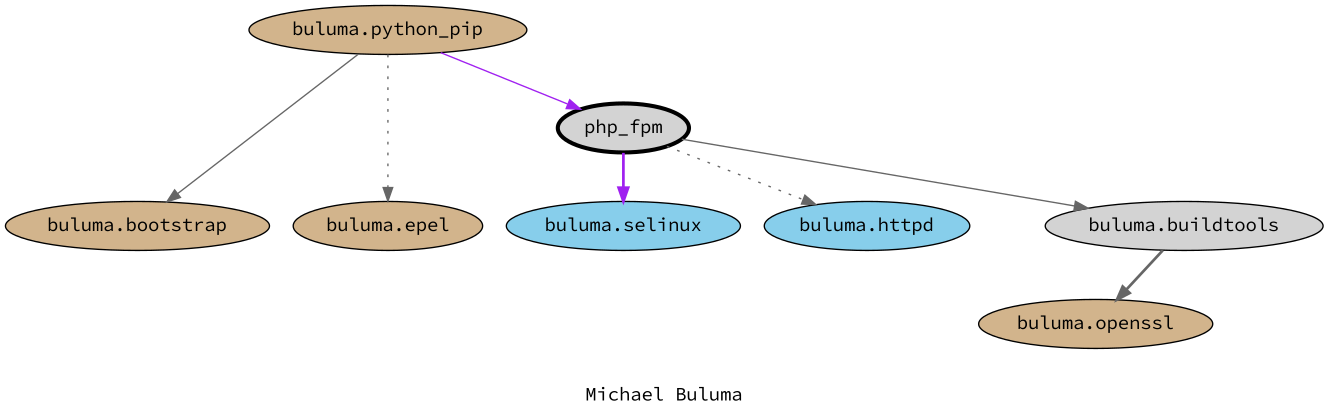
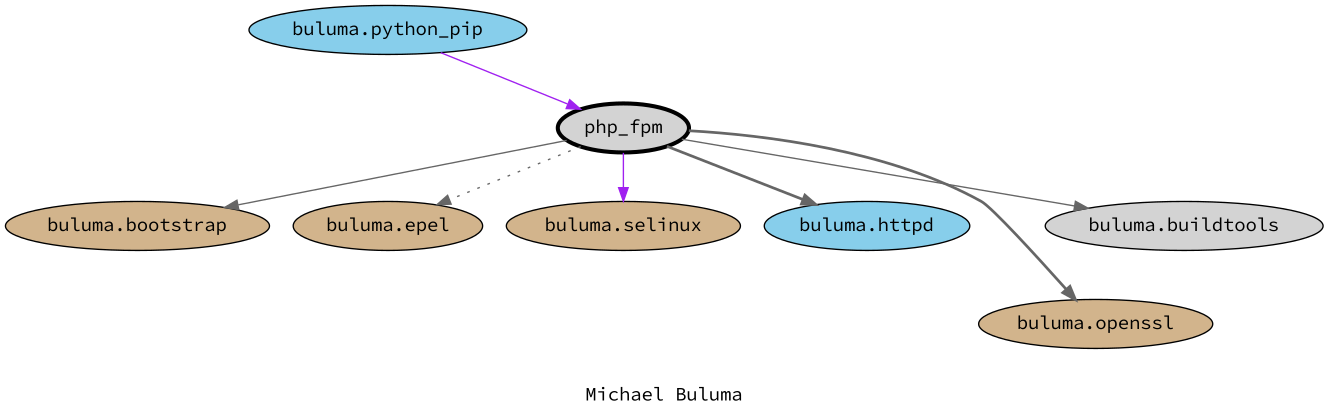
  digraph {
    fontname="Source Code Pro"
    label="Michael Buluma"
    node [fillcolor=tan fontname="Source Code Pro" style=filled]
    edge [color=gray40 fontname="Source Code Pro" style=solid]
    php_fpm [fillcolor=lightgrey penwidth=3]
    "buluma.bootstrap"
    "buluma.buildtools" [fillcolor=lightgrey]
    "buluma.epel"
    "buluma.openssl"
-   "buluma.selinux" [fillcolor=skyblue]
+   "buluma.selinux"
    "buluma.httpd" [fillcolor=skyblue]
-   "buluma.python_pip"
-   "buluma.python_pip" -> "buluma.bootstrap"
+   "buluma.python_pip" [fillcolor=skyblue]
+   php_fpm -> "buluma.bootstrap"
    php_fpm -> "buluma.buildtools"
-   "buluma.python_pip" -> "buluma.epel" [style=dotted]
-   "buluma.buildtools" -> "buluma.openssl" [style=bold]
-   php_fpm -> "buluma.selinux" [color=purple style=bold]
-   php_fpm -> "buluma.httpd" [style=dotted]
+   php_fpm -> "buluma.epel" [style=dotted]
+   php_fpm -> "buluma.openssl" [style=bold]
+   php_fpm -> "buluma.selinux" [color=purple]
+   php_fpm -> "buluma.httpd" [style=bold]
    "buluma.python_pip" -> php_fpm [color=purple]
  }
